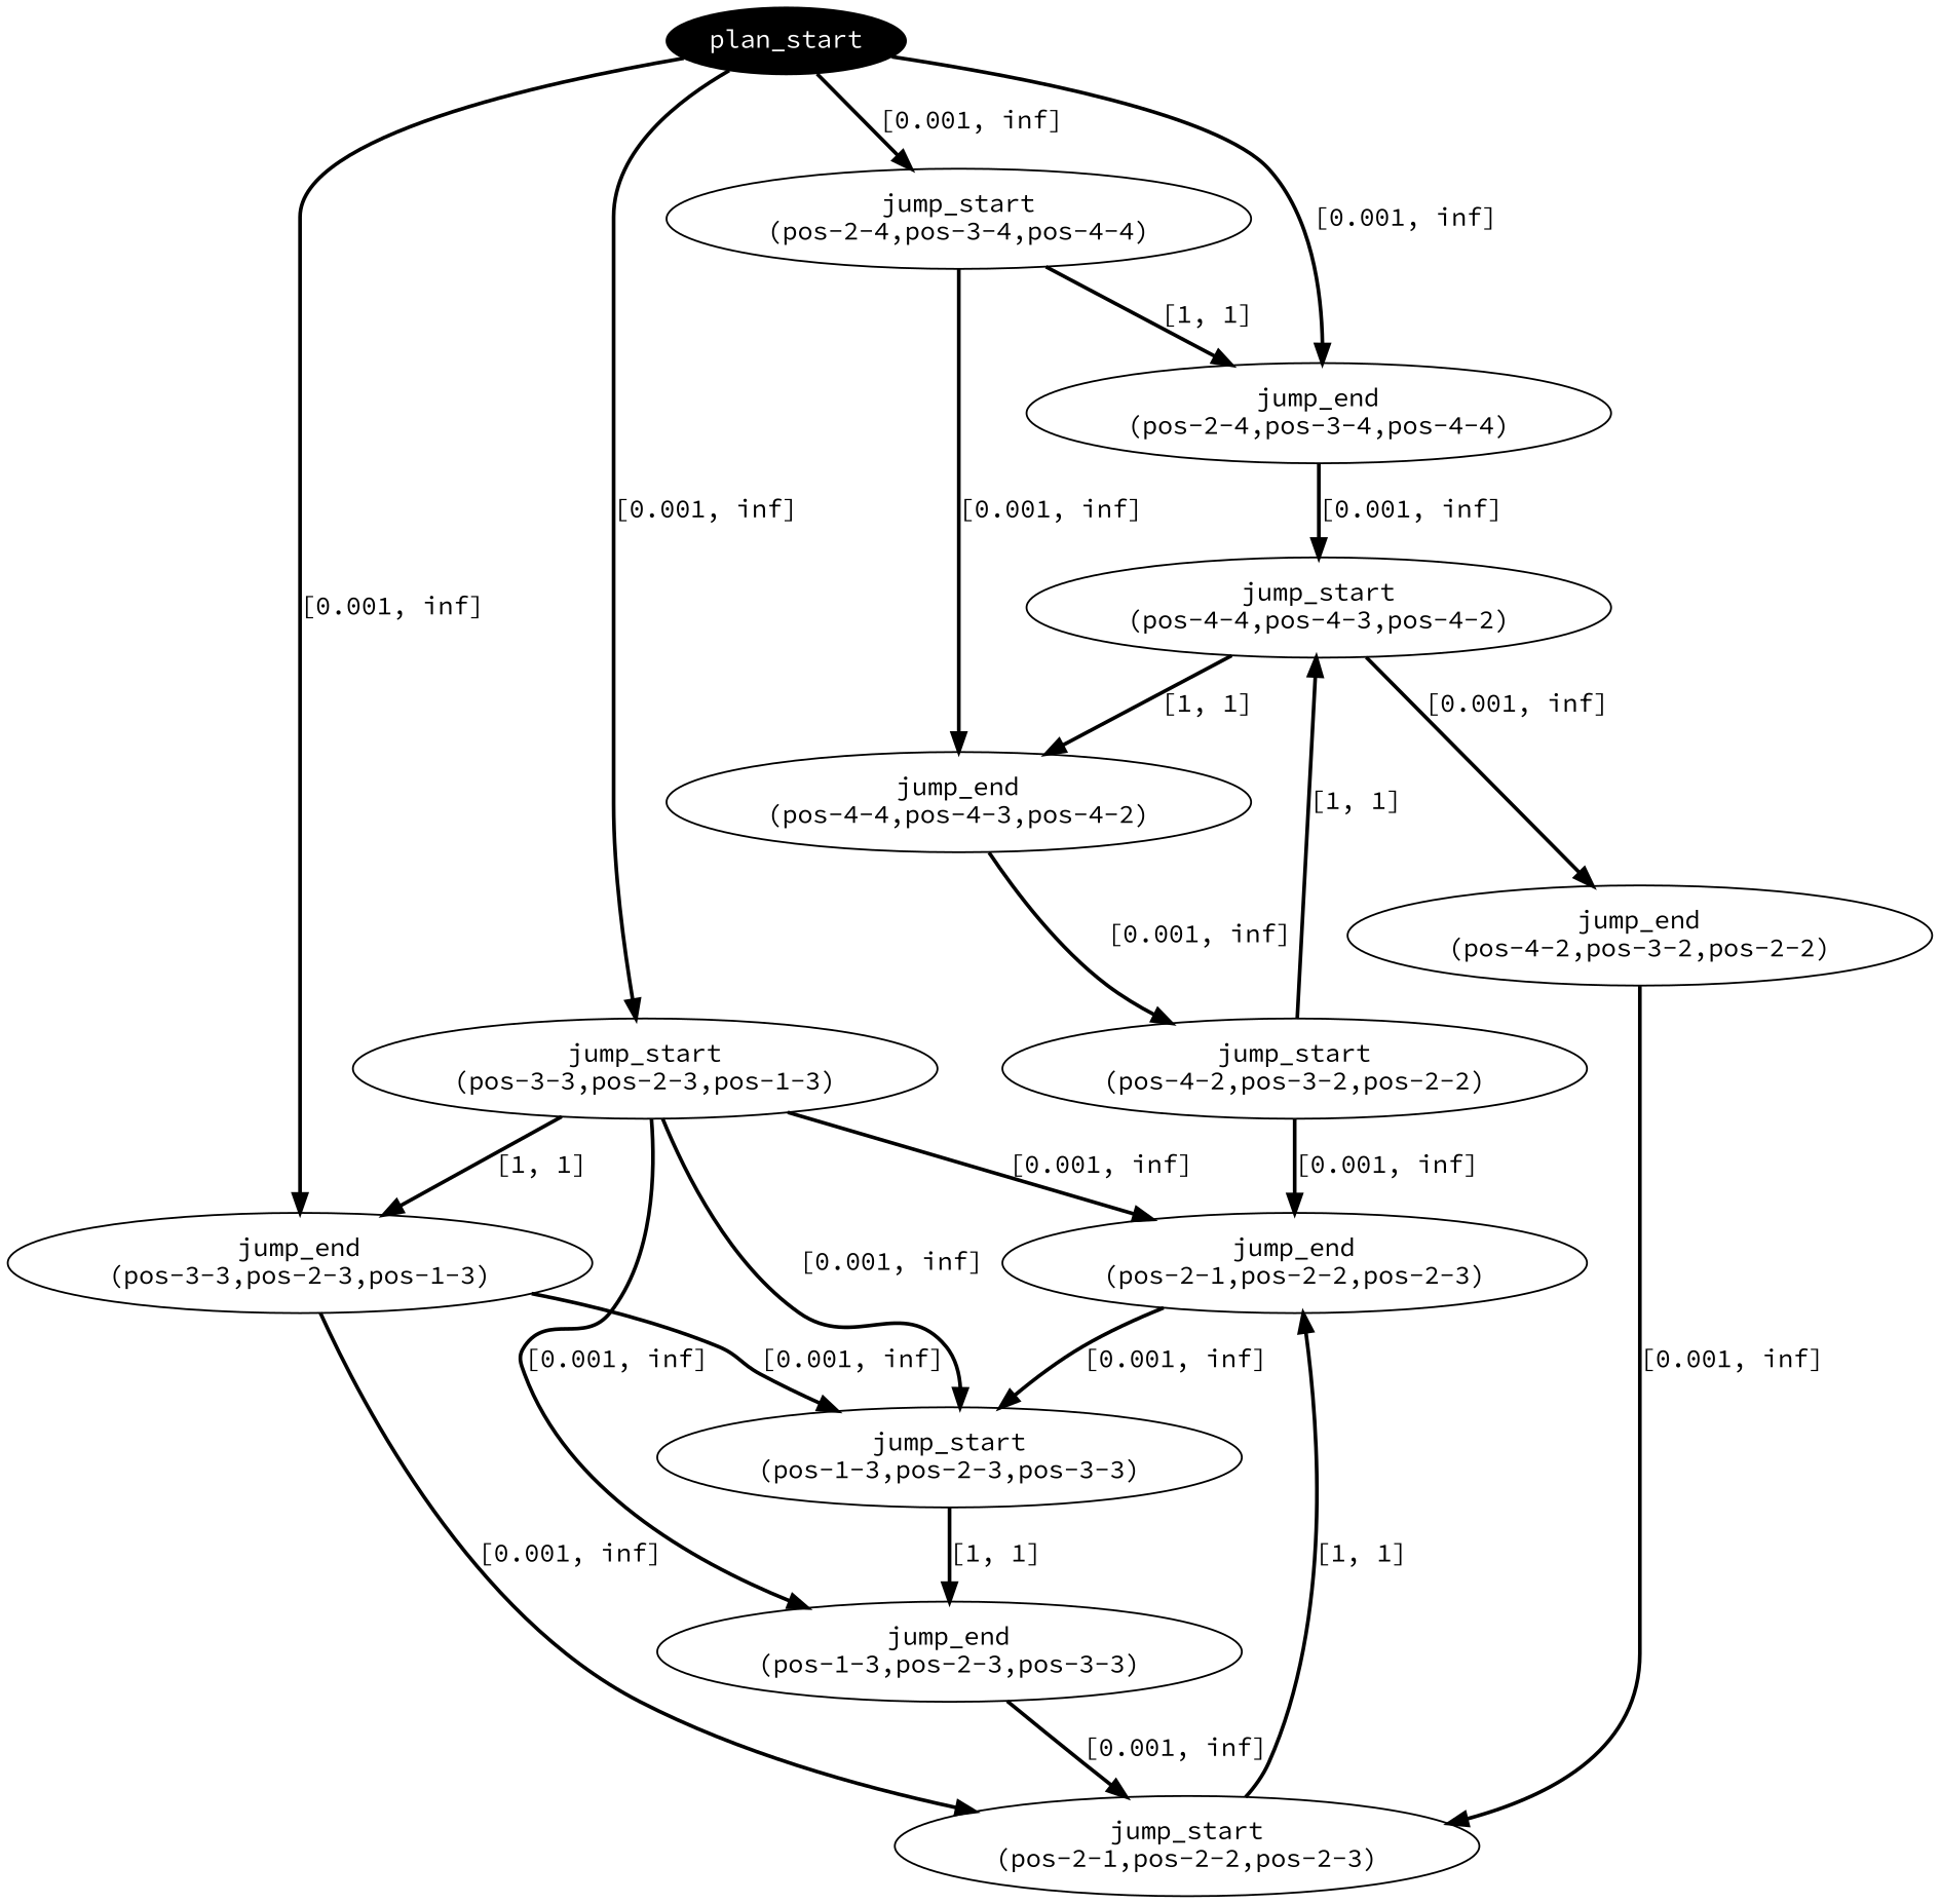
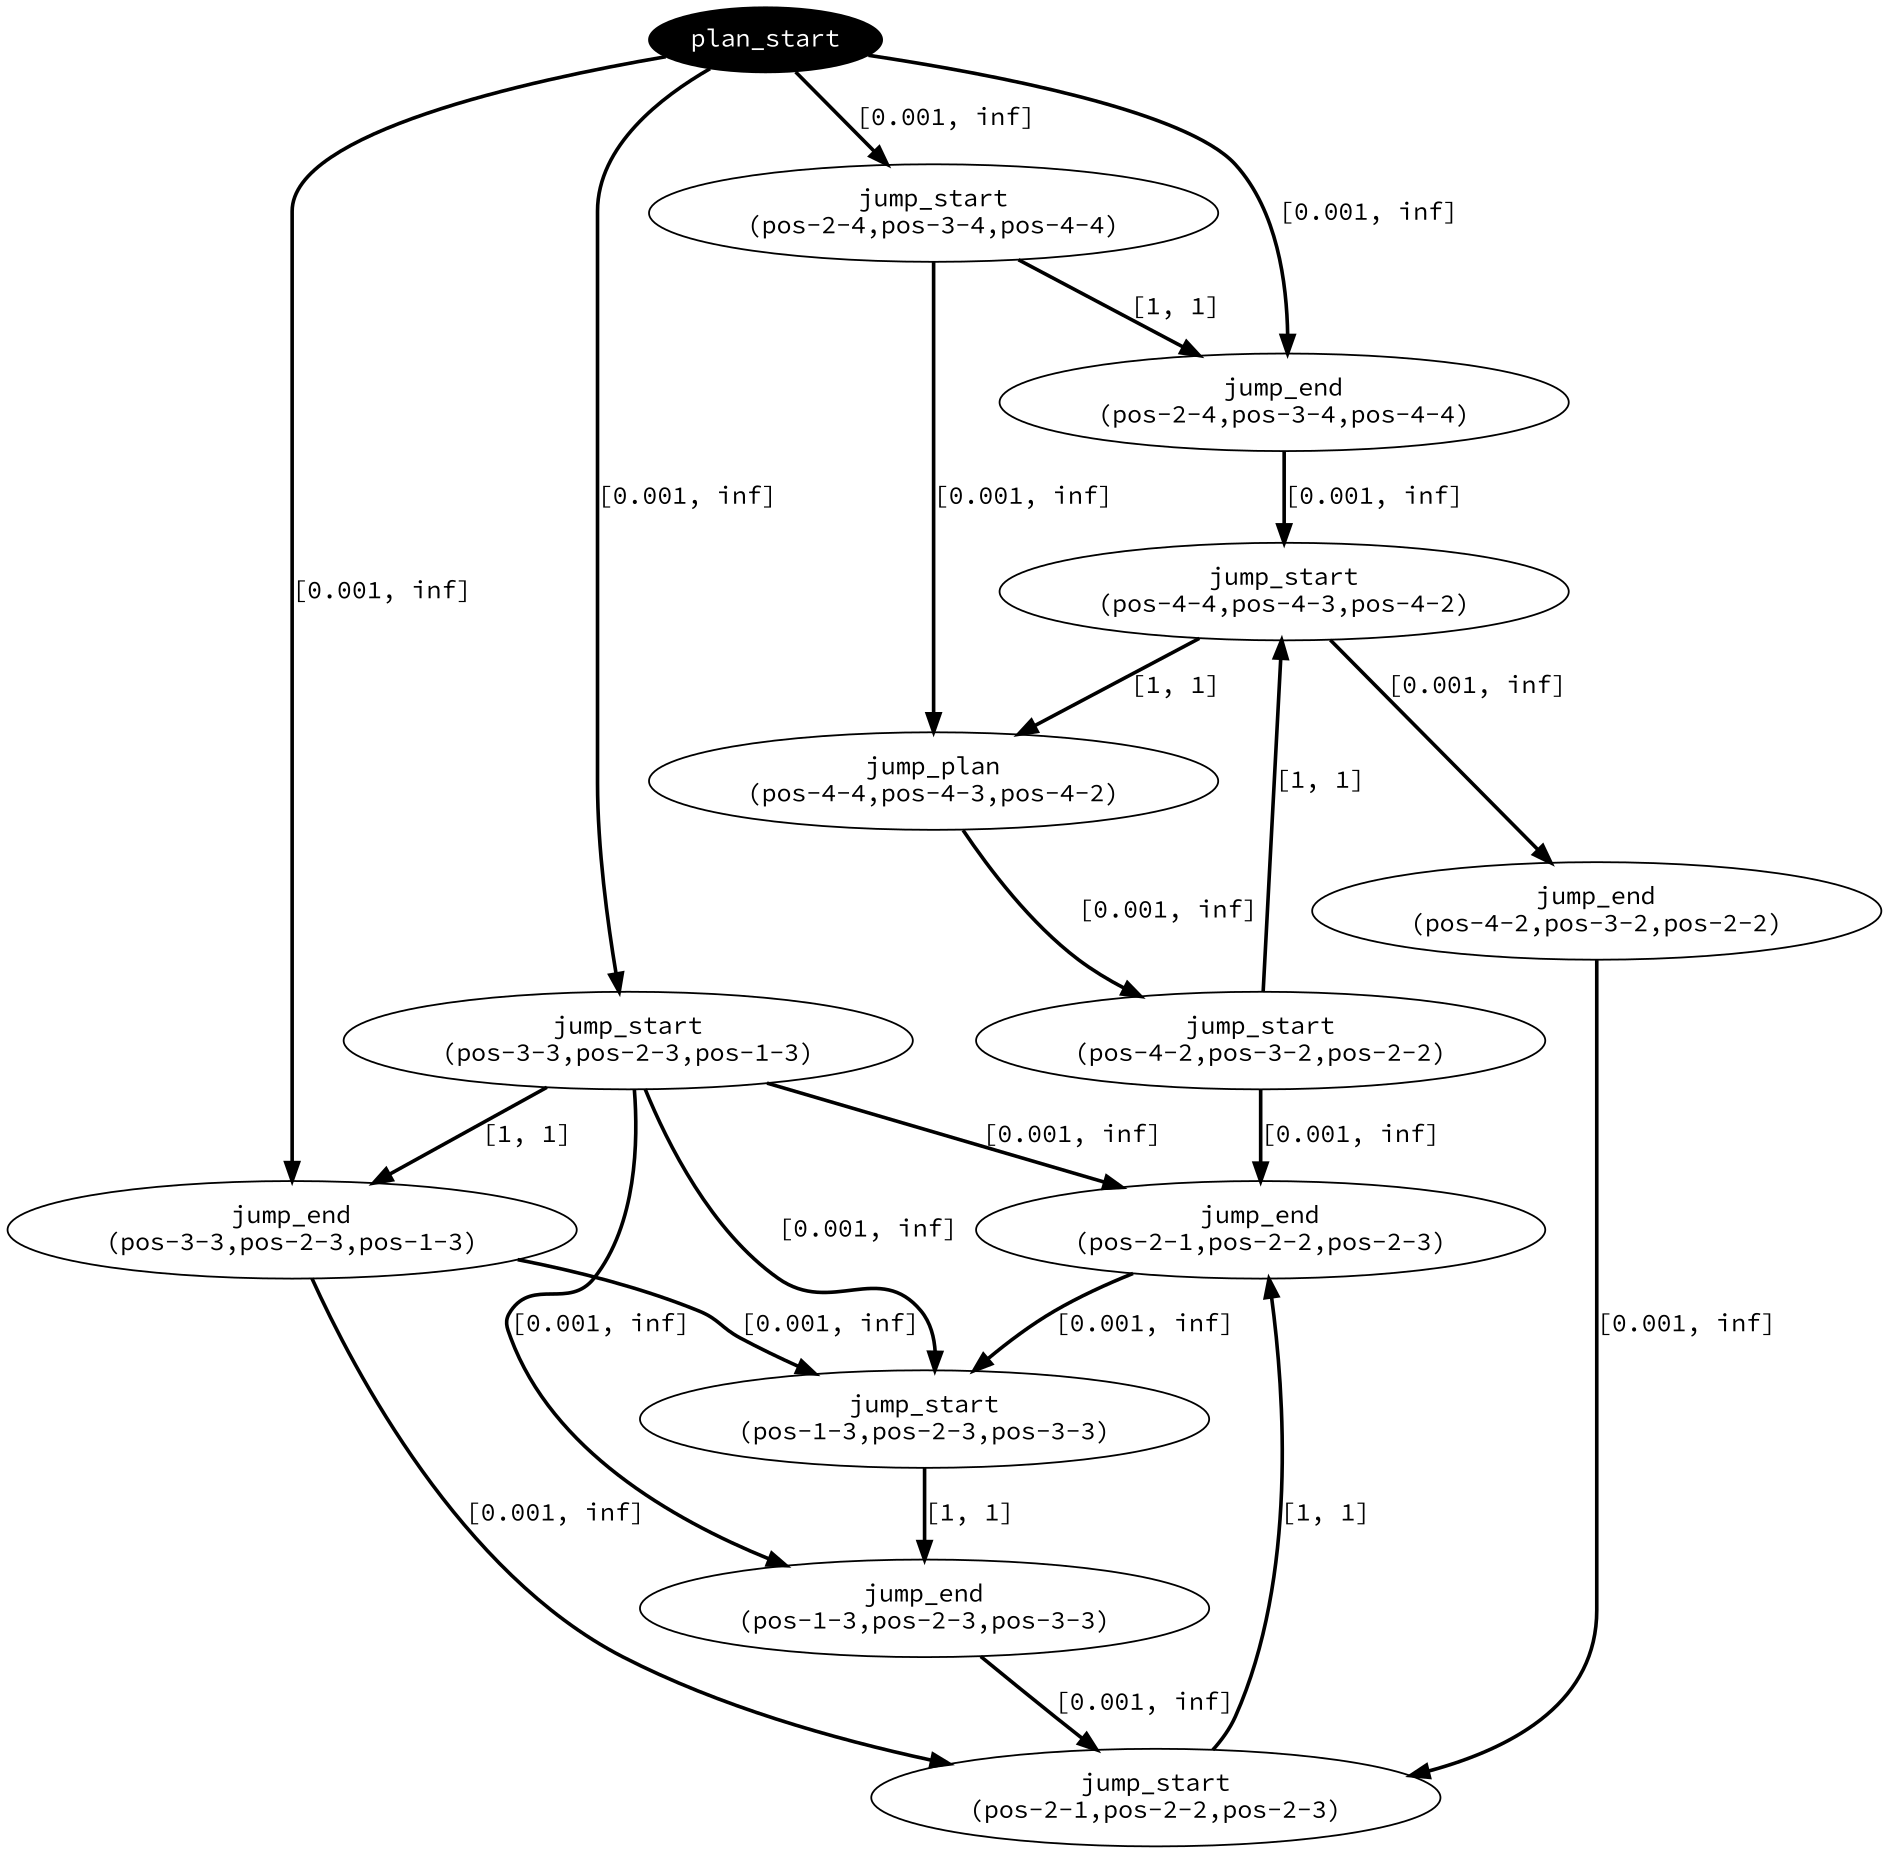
  digraph {
    fontname="Source Code Pro"
    node [fontname="Source Code Pro"]
    edge [color=black fontname="Source Code Pro" penwidth=2]
    n1 [fillcolor=black fontcolor=white label=plan_start style=filled]
    n2 [label="jump_start\n(pos-2-4,pos-3-4,pos-4-4)"]
    n3 [label="jump_end\n(pos-2-4,pos-3-4,pos-4-4)"]
    n4 [label="jump_start\n(pos-3-3,pos-2-3,pos-1-3)"]
    n5 [label="jump_end\n(pos-3-3,pos-2-3,pos-1-3)"]
-   n6 [label="jump_end\n(pos-4-4,pos-4-3,pos-4-2)"]
+   n6 [label="jump_plan\n(pos-4-4,pos-4-3,pos-4-2)"]
    n7 [label="jump_start\n(pos-4-4,pos-4-3,pos-4-2)"]
    n8 [label="jump_end\n(pos-2-1,pos-2-2,pos-2-3)"]
    n9 [label="jump_start\n(pos-1-3,pos-2-3,pos-3-3)"]
    n10 [label="jump_end\n(pos-1-3,pos-2-3,pos-3-3)"]
    n11 [label="jump_start\n(pos-2-1,pos-2-2,pos-2-3)"]
    n12 [label="jump_start\n(pos-4-2,pos-3-2,pos-2-2)"]
    n13 [label="jump_end\n(pos-4-2,pos-3-2,pos-2-2)"]
    n1 -> n2 [label="[0.001, inf]"]
    n1 -> n3 [label="[0.001, inf]"]
    n1 -> n4 [label="[0.001, inf]"]
    n1 -> n5 [label="[0.001, inf]"]
    n2 -> n3 [label="[1, 1]"]
    n2 -> n6 [label="[0.001, inf]"]
    n3 -> n7 [label="[0.001, inf]"]
    n4 -> n5 [label="[1, 1]"]
    n4 -> n8 [label="[0.001, inf]"]
    n4 -> n9 [label="[0.001, inf]"]
    n4 -> n10 [label="[0.001, inf]"]
    n5 -> n9 [label="[0.001, inf]"]
    n5 -> n11 [label="[0.001, inf]"]
    n6 -> n12 [label="[0.001, inf]"]
    n7 -> n6 [label="[1, 1]"]
    n7 -> n13 [label="[0.001, inf]"]
    n8 -> n9 [label="[0.001, inf]"]
    n9 -> n10 [label="[1, 1]"]
    n10 -> n11 [label="[0.001, inf]"]
    n11 -> n8 [label="[1, 1]"]
    n12 -> n7 [label="[1, 1]"]
    n12 -> n8 [label="[0.001, inf]"]
    n13 -> n11 [label="[0.001, inf]"]
  }
